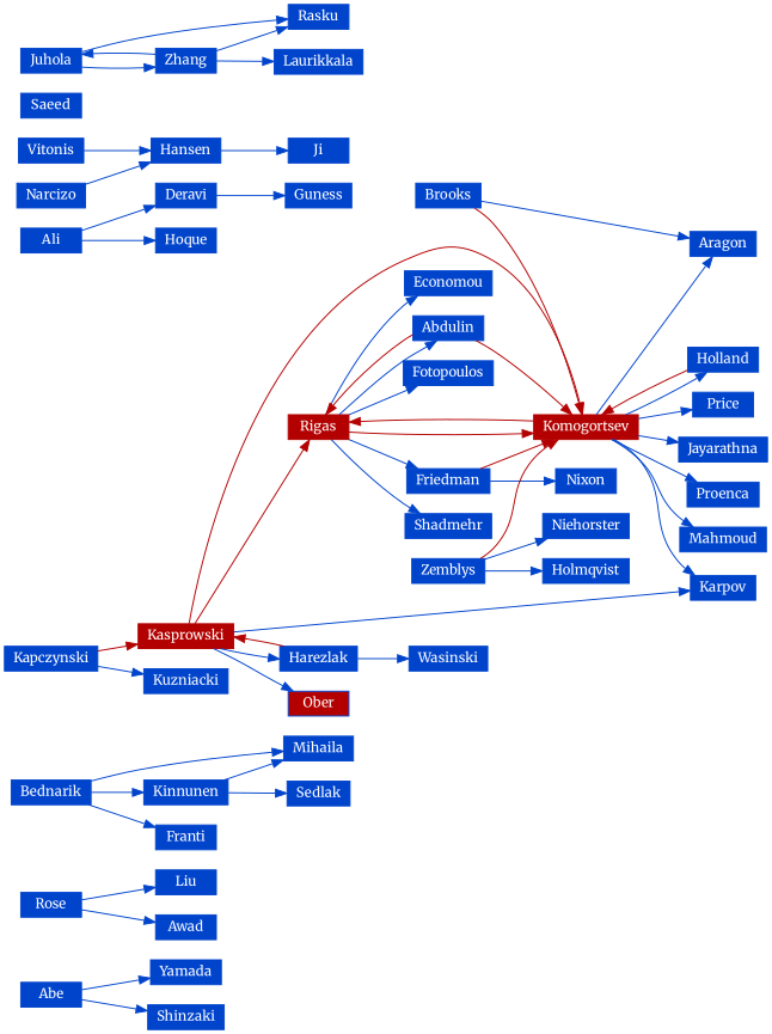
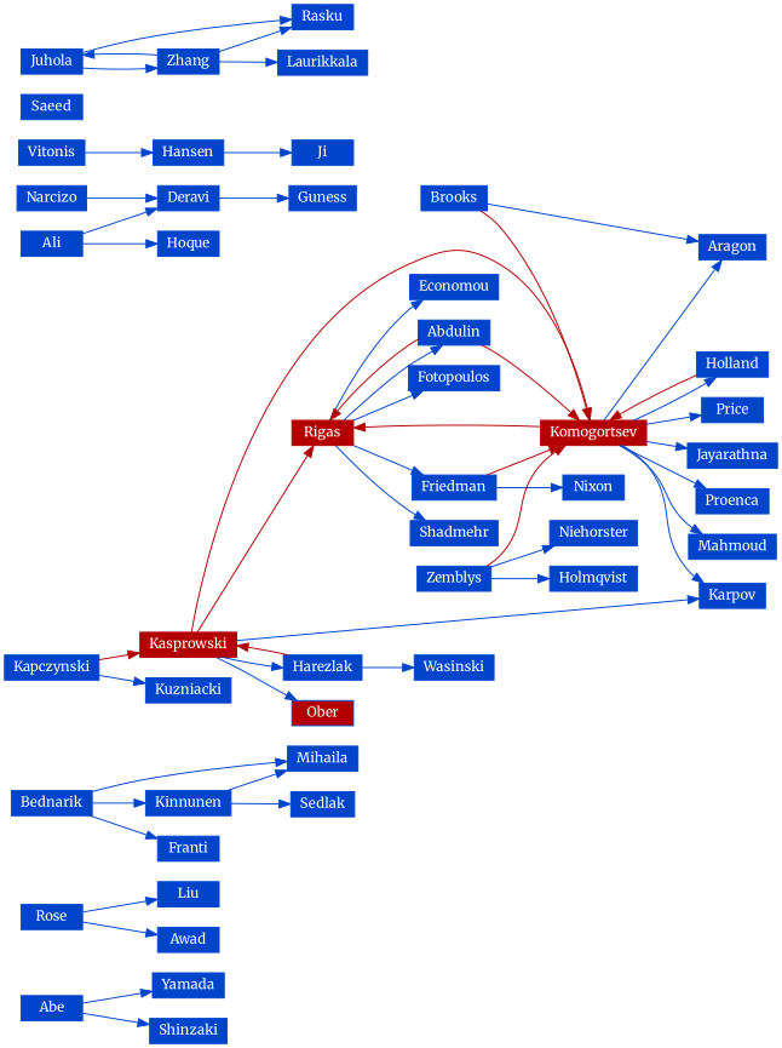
  strict digraph {
    fontname=Merriweather
    rankdir=LR
    node [color="#0044CC" fontcolor="#FFFFFF" fontname=Merriweather fontsize=12 shape=rectangle style=filled]
    edge [color="#0044CC" fontcolor="#FFFFFF" fontname=Merriweather]
    Abe [height=0.30556 width=0.75]
    Yamada [height=0.30556 width=0.76389]
    Shinzaki [height=0.30556 width=0.75]
    Rose [height=0.30556 width=0.75]
    Liu [height=0.30556 width=0.75]
    Awad [height=0.30556 width=0.75]
    Bednarik [height=0.30556 width=0.80556]
    Kinnunen [height=0.30556 width=0.81944]
    Mihaila [height=0.30556 width=0.75]
    Franti [height=0.30556 width=0.75]
    Sedlak [height=0.30556 width=0.75]
    Rigas [color="#B30000" height=0.30556 width=0.75]
    Komogortsev [color="#B30000" height=0.30556 width=1.0972]
    Abdulin [height=0.30556 width=0.75]
    Shadmehr [height=0.30556 width=0.86111]
    Economou [height=0.30556 width=0.90278]
    Fotopoulos [height=0.30556 width=0.94444]
    Friedman [height=0.30556 width=0.81944]
    Karpov [height=0.30556 width=0.75]
    Holland [height=0.30556 width=0.75]
    Price [height=0.30556 width=0.75]
    Jayarathna [height=0.30556 width=0.90278]
    Proenca [height=0.30556 width=0.75]
    Aragon [height=0.30556 width=0.75]
    Mahmoud [height=0.30556 width=0.875]
    Nixon [height=0.30556 width=0.75]
    Harezlak [height=0.30556 width=0.79167]
    Wasinski [height=0.30556 width=0.80556]
    Kasprowski [color="#B30000" height=0.30556 width=1]
    Ober [fillcolor="#B30000" height=0.30556 width=0.75]
    Narcizo [height=0.30556 width=0.75]
    Hansen [height=0.30556 width=0.75]
    Ji [height=0.30556 width=0.75]
    Deravi [height=0.30556 width=0.75]
    Guness [height=0.30556 width=0.75]
    Brooks [height=0.30556 width=0.75]
    Saeed [height=0.30556 width=0.75]
    Vitonis [height=0.30556 width=0.75]
    Kapczynski [height=0.30556 width=0.97222]
    Kuzniacki [height=0.30556 width=0.86111]
    Juhola [height=0.30556 width=0.75]
    Zhang [height=0.30556 width=0.75]
    Rasku [height=0.30556 width=0.75]
    Laurikkala [height=0.30556 width=0.90278]
    Zemblys [height=0.30556 width=0.76389]
    Niehorster [height=0.30556 width=0.90278]
    Holmqvist [height=0.30556 width=0.86111]
    Ali [height=0.30556 width=0.75]
    Hoque [height=0.30556 width=0.75]
    Abe -> Yamada [height=0.3]
    Abe -> Shinzaki [height=0.3]
    Rose -> Liu [height=0.3]
    Rose -> Awad [height=0.3]
    Bednarik -> Kinnunen [height=0.3]
    Bednarik -> Mihaila [height=0.3]
    Bednarik -> Franti [height=0.3]
    Kinnunen -> Mihaila [height=0.3]
    Kinnunen -> Sedlak [height=0.3]
-   Rigas -> Komogortsev [color="#B30000" height=0.3]
    Rigas -> Abdulin [height=0.3]
    Rigas -> Shadmehr [height=0.3]
    Rigas -> Economou [height=0.3]
    Rigas -> Fotopoulos [height=0.3]
    Rigas -> Friedman [height=0.3]
    Komogortsev -> Rigas [color="#B30000" height=0.3]
    Komogortsev -> Karpov [height=0.3]
    Komogortsev -> Holland [height=0.3]
    Komogortsev -> Price [height=0.3]
    Komogortsev -> Jayarathna [height=0.3]
    Komogortsev -> Proenca [height=0.3]
    Komogortsev -> Aragon [height=0.3]
    Komogortsev -> Mahmoud [height=0.3]
    Abdulin -> Rigas [color="#B30000" height=0.3]
    Abdulin -> Komogortsev [color="#B30000" height=0.3]
    Friedman -> Komogortsev [color="#B30000" height=0.3]
    Friedman -> Nixon [height=0.3]
    Holland -> Komogortsev [color="#B30000" height=0.3]
    Harezlak -> Wasinski [height=0.3]
    Harezlak -> Kasprowski [color="#B30000" height=0.3]
    Kasprowski -> Rigas [color="#B30000" height=0.3]
    Kasprowski -> Komogortsev [color="#B30000" height=0.3]
    Kasprowski -> Karpov [height=0.3]
    Kasprowski -> Harezlak [height=0.3]
    Kasprowski -> Ober [height=0.3]
-   Narcizo -> Hansen [height=0.3]
+   Narcizo -> Deravi [height=0.3]
    Hansen -> Ji [height=0.3]
    Deravi -> Guness [height=0.3]
    Brooks -> Komogortsev [color="#B30000" height=0.3]
    Brooks -> Aragon [height=0.3]
    Vitonis -> Hansen [height=0.3]
    Kapczynski -> Kasprowski [color="#B30000" height=0.3]
    Kapczynski -> Kuzniacki [height=0.3]
    Juhola -> Zhang [height=0.3]
    Juhola -> Rasku [height=0.3]
    Zhang -> Juhola [height=0.3]
    Zhang -> Rasku [height=0.3]
    Zhang -> Laurikkala [height=0.3]
    Zemblys -> Komogortsev [color="#B30000" height=0.3]
    Zemblys -> Niehorster [height=0.3]
    Zemblys -> Holmqvist [height=0.3]
    Ali -> Deravi [height=0.3]
    Ali -> Hoque [height=0.3]
  }
